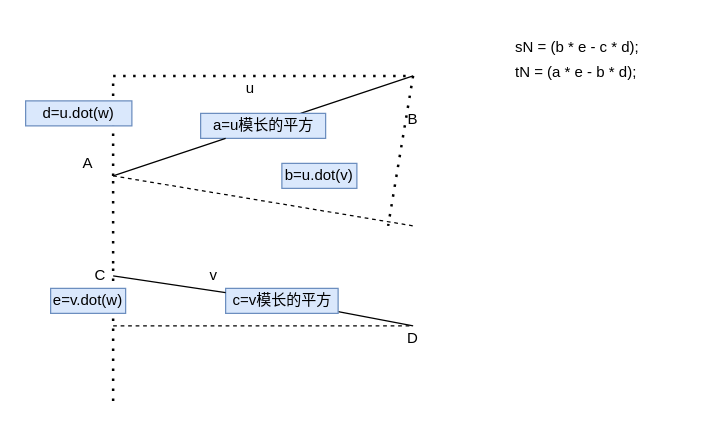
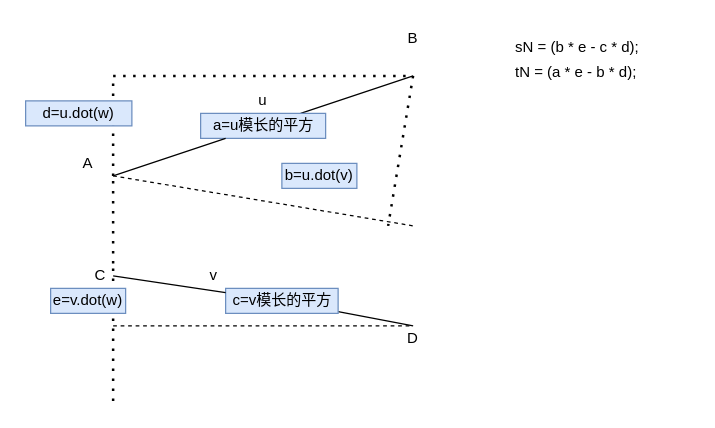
  <mxCell id="0" />
  <mxCell id="1" parent="0" />
  <mxCell id="2" value="" style="endArrow=none;html=1;" edge="1" parent="1" source="20"><mxGeometry width="50" height="50" relative="1" as="geometry"><mxPoint x="90" y="140" as="sourcePoint" /><mxPoint x="330" y="60" as="targetPoint" /></mxGeometry></mxCell>
  <mxCell id="3" value="A" style="text;html=1;strokeColor=none;fillColor=none;align=center;verticalAlign=middle;whiteSpace=wrap;rounded=0;" vertex="1" parent="1"><mxGeometry x="50" y="120" width="40" height="20" as="geometry" /></mxCell>
- <mxCell id="4" value="B" style="text;html=1;strokeColor=none;fillColor=none;align=center;verticalAlign=middle;whiteSpace=wrap;rounded=0;" vertex="1" parent="1"><mxGeometry x="310" y="85" width="40" height="20" as="geometry" /></mxCell>
+ <mxCell id="4" value="B" style="text;html=1;strokeColor=none;fillColor=none;align=center;verticalAlign=middle;whiteSpace=wrap;rounded=0;" vertex="1" parent="1"><mxGeometry x="310" y="20" width="40" height="20" as="geometry" /></mxCell>
  <mxCell id="5" value="" style="endArrow=none;html=1;" edge="1" parent="1" source="22"><mxGeometry width="50" height="50" relative="1" as="geometry"><mxPoint x="90" y="220" as="sourcePoint" /><mxPoint x="330" y="260" as="targetPoint" /></mxGeometry></mxCell>
  <mxCell id="6" value="D" style="text;html=1;strokeColor=none;fillColor=none;align=center;verticalAlign=middle;whiteSpace=wrap;rounded=0;" vertex="1" parent="1"><mxGeometry x="310" y="260" width="40" height="20" as="geometry" /></mxCell>
  <mxCell id="7" value="C" style="text;html=1;strokeColor=none;fillColor=none;align=center;verticalAlign=middle;whiteSpace=wrap;rounded=0;" vertex="1" parent="1"><mxGeometry x="60" y="210" width="40" height="20" as="geometry" /></mxCell>
  <mxCell id="8" value="" style="endArrow=none;dashed=1;html=1;dashPattern=1 3;strokeWidth=2;exitX=0.75;exitY=0;exitDx=0;exitDy=0;" edge="1" parent="1" source="7"><mxGeometry width="50" height="50" relative="1" as="geometry"><mxPoint x="240" y="260" as="sourcePoint" /><mxPoint x="90" y="140" as="targetPoint" /></mxGeometry></mxCell>
- <mxCell id="9" value="u" style="text;html=1;strokeColor=none;fillColor=none;align=center;verticalAlign=middle;whiteSpace=wrap;rounded=0;" vertex="1" parent="1"><mxGeometry x="180" y="60" width="40" height="20" as="geometry" /></mxCell>
+ <mxCell id="9" value="u" style="text;html=1;strokeColor=none;fillColor=none;align=center;verticalAlign=middle;whiteSpace=wrap;rounded=0;" vertex="1" parent="1"><mxGeometry x="190" y="70" width="40" height="20" as="geometry" /></mxCell>
  <mxCell id="10" value="" style="endArrow=none;html=1;dashed=1;" edge="1" parent="1"><mxGeometry width="50" height="50" relative="1" as="geometry"><mxPoint x="90" y="140" as="sourcePoint" /><mxPoint x="330" y="180" as="targetPoint" /></mxGeometry></mxCell>
  <mxCell id="11" value="" style="endArrow=none;dashed=1;html=1;dashPattern=1 3;strokeWidth=2;" edge="1" parent="1"><mxGeometry width="50" height="50" relative="1" as="geometry"><mxPoint x="330" y="60" as="sourcePoint" /><mxPoint x="310" y="180" as="targetPoint" /></mxGeometry></mxCell>
  <mxCell id="12" value="" style="endArrow=none;dashed=1;html=1;dashPattern=1 3;strokeWidth=2;exitX=0.75;exitY=0;exitDx=0;exitDy=0;" edge="1" parent="1"><mxGeometry width="50" height="50" relative="1" as="geometry"><mxPoint x="90" y="140" as="sourcePoint" /><mxPoint x="90" y="60" as="targetPoint" /></mxGeometry></mxCell>
  <mxCell id="13" value="" style="endArrow=none;dashed=1;html=1;dashPattern=1 3;strokeWidth=2;" edge="1" parent="1"><mxGeometry width="50" height="50" relative="1" as="geometry"><mxPoint x="90" y="60" as="sourcePoint" /><mxPoint x="330" y="60" as="targetPoint" /></mxGeometry></mxCell>
  <mxCell id="14" value="b=u.dot(v)" style="text;html=1;strokeColor=#6c8ebf;fillColor=#dae8fc;align=center;verticalAlign=middle;whiteSpace=wrap;rounded=0;" vertex="1" parent="1"><mxGeometry x="225" y="130" width="60" height="20" as="geometry" /></mxCell>
  <mxCell id="15" value="d=u.dot(w)" style="text;html=1;strokeColor=#6c8ebf;fillColor=#dae8fc;align=center;verticalAlign=middle;whiteSpace=wrap;rounded=0;" vertex="1" parent="1"><mxGeometry x="20" y="80" width="85" height="20" as="geometry" /></mxCell>
  <mxCell id="16" value="" style="endArrow=none;dashed=1;html=1;dashPattern=1 3;strokeWidth=2;entryX=0.75;entryY=0;entryDx=0;entryDy=0;" edge="1" parent="1" target="7"><mxGeometry width="50" height="50" relative="1" as="geometry"><mxPoint x="90" y="320" as="sourcePoint" /><mxPoint x="120" y="270" as="targetPoint" /></mxGeometry></mxCell>
  <mxCell id="17" value="" style="endArrow=none;html=1;dashed=1;" edge="1" parent="1"><mxGeometry width="50" height="50" relative="1" as="geometry"><mxPoint x="90" y="260" as="sourcePoint" /><mxPoint x="330" y="260" as="targetPoint" /></mxGeometry></mxCell>
  <mxCell id="18" value="e=v.dot(w)" style="text;html=1;strokeColor=#6c8ebf;fillColor=#dae8fc;align=center;verticalAlign=middle;whiteSpace=wrap;rounded=0;" vertex="1" parent="1"><mxGeometry x="40" y="230" width="60" height="20" as="geometry" /></mxCell>
  <mxCell id="19" value="v" style="text;html=1;align=center;verticalAlign=middle;resizable=0;points=[];autosize=1;" vertex="1" parent="1"><mxGeometry x="160" y="210" width="20" height="20" as="geometry" /></mxCell>
  <mxCell id="20" value="a=u模长的平方" style="text;html=1;align=center;verticalAlign=middle;resizable=0;points=[];autosize=1;fillColor=#dae8fc;strokeColor=#6c8ebf;" vertex="1" parent="1"><mxGeometry x="160" y="90" width="100" height="20" as="geometry" /></mxCell>
  <mxCell id="21" value="" style="endArrow=none;html=1;" edge="1" parent="1" target="20"><mxGeometry width="50" height="50" relative="1" as="geometry"><mxPoint x="90" y="140" as="sourcePoint" /><mxPoint x="330" y="60" as="targetPoint" /></mxGeometry></mxCell>
  <mxCell id="22" value="c=v模长的平方" style="text;html=1;align=center;verticalAlign=middle;resizable=0;points=[];autosize=1;fillColor=#dae8fc;strokeColor=#6c8ebf;" vertex="1" parent="1"><mxGeometry x="180" y="230" width="90" height="20" as="geometry" /></mxCell>
  <mxCell id="23" value="" style="endArrow=none;html=1;" edge="1" parent="1" target="22"><mxGeometry width="50" height="50" relative="1" as="geometry"><mxPoint x="90" y="220" as="sourcePoint" /><mxPoint x="330" y="260" as="targetPoint" /></mxGeometry></mxCell>
  <mxCell id="24" value="&lt;div style=&quot;font-weight: normal ; font-size: 12px ; line-height: 20px&quot;&gt;&lt;div&gt;&lt;span style=&quot;background-color: rgb(255 , 255 , 255)&quot;&gt; sN = (b * e - c * d);&lt;/span&gt;&lt;/div&gt;&lt;div&gt;&lt;span style=&quot;background-color: rgb(255 , 255 , 255)&quot;&gt;        tN = (a * e - b * d);&lt;/span&gt;&lt;/div&gt;&lt;/div&gt;" style="text;whiteSpace=wrap;html=1;" vertex="1" parent="1"><mxGeometry x="410" y="20" width="140" height="60" as="geometry" /></mxCell>
